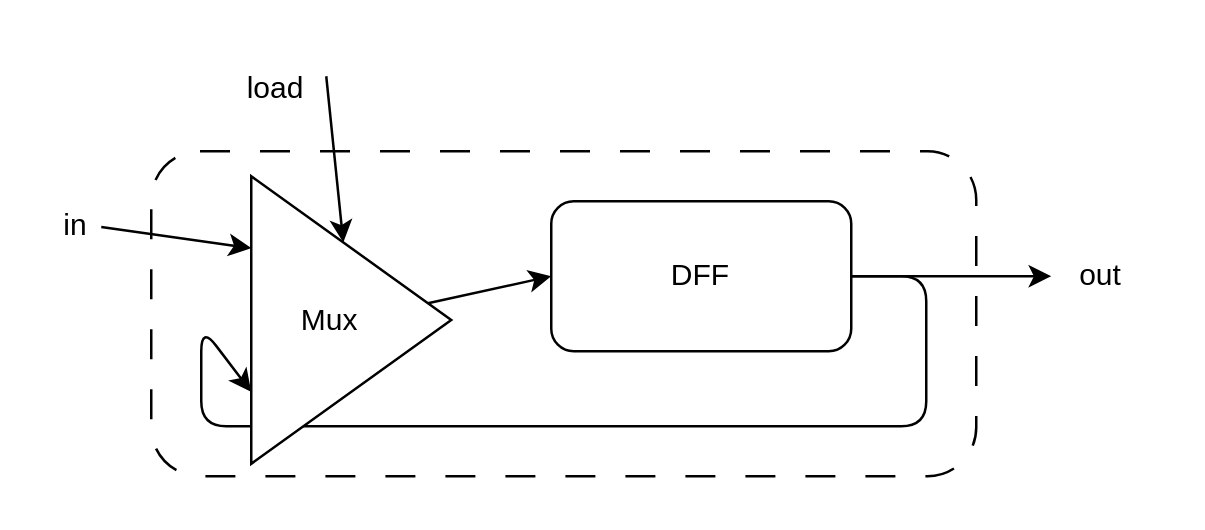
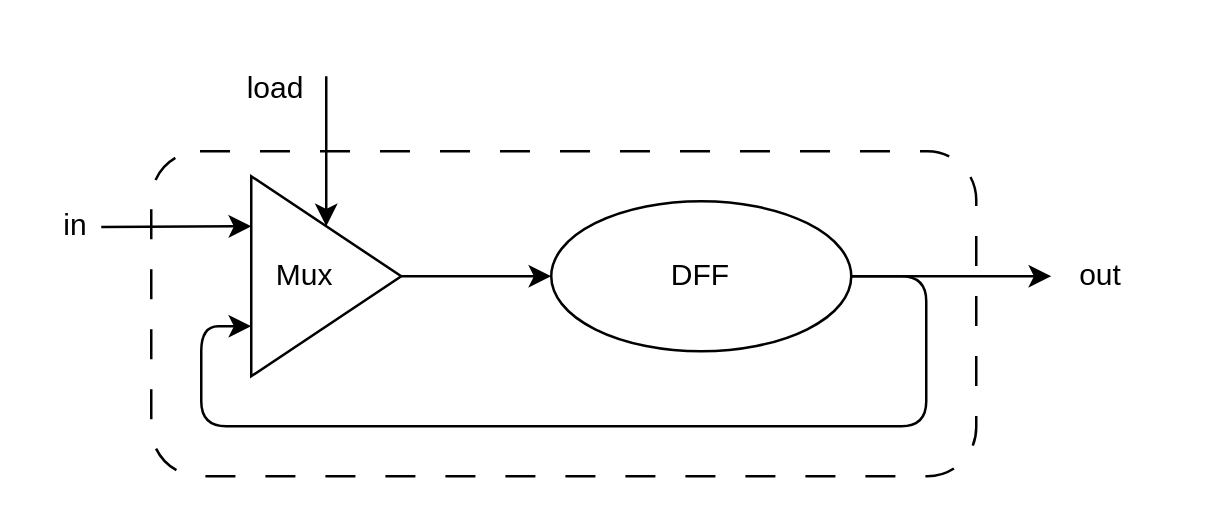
  <mxCell id="0" />
  <mxCell id="1" parent="0" />
  <mxCell id="2" value="" style="rounded=1;whiteSpace=wrap;html=1;fillColor=none;dashed=1;dashPattern=12 12;" vertex="1" parent="1"><mxGeometry x="60" y="60" width="330" height="130" as="geometry" /></mxCell>
  <mxCell id="3" style="edgeStyle=none;html=1;" edge="1" parent="1" source="5"><mxGeometry relative="1" as="geometry"><mxPoint x="420" y="110" as="targetPoint" /><Array as="points"><mxPoint x="380" y="110" /></Array></mxGeometry></mxCell>
  <mxCell id="4" style="edgeStyle=none;html=1;entryX=0;entryY=0.75;entryDx=0;entryDy=0;" edge="1" parent="1" source="5" target="9"><mxGeometry relative="1" as="geometry"><Array as="points"><mxPoint x="370" y="110" /><mxPoint x="370" y="170" /><mxPoint x="160" y="170" /><mxPoint x="80" y="170" /><mxPoint x="80" y="130" /></Array></mxGeometry></mxCell>
- <mxCell id="5" value="DFF" style="rounded=1;whiteSpace=wrap;html=1;" vertex="1" parent="1"><mxGeometry x="220" y="80" width="120" height="60" as="geometry" /></mxCell>
+ <mxCell id="5" value="DFF" style="ellipse;whiteSpace=wrap;html=1;" vertex="1" parent="1"><mxGeometry x="220" y="80" width="120" height="60" as="geometry" /></mxCell>
  <mxCell id="6" style="edgeStyle=none;html=1;entryX=0;entryY=0.5;entryDx=0;entryDy=0;" edge="1" parent="1" source="9" target="5"><mxGeometry relative="1" as="geometry" /></mxCell>
  <mxCell id="7" style="edgeStyle=none;html=1;exitX=0;exitY=0.25;exitDx=0;exitDy=0;endArrow=none;endFill=0;startArrow=classic;startFill=1;" edge="1" parent="1" source="9"><mxGeometry relative="1" as="geometry"><mxPoint x="40" y="90.333" as="targetPoint" /></mxGeometry></mxCell>
  <mxCell id="8" style="edgeStyle=none;html=1;startArrow=classic;startFill=1;endArrow=none;endFill=0;" edge="1" parent="1" source="9"><mxGeometry relative="1" as="geometry"><mxPoint x="130" y="30" as="targetPoint" /></mxGeometry></mxCell>
- <mxCell id="9" value="Mux&amp;nbsp; &amp;nbsp; &amp;nbsp;" style="triangle;whiteSpace=wrap;html=1;" vertex="1" parent="1"><mxGeometry x="100" y="70" width="80" height="115" as="geometry" /></mxCell>
+ <mxCell id="9" value="Mux&amp;nbsp; &amp;nbsp; &amp;nbsp;" style="triangle;whiteSpace=wrap;html=1;" vertex="1" parent="1"><mxGeometry x="100" y="70" width="60" height="80" as="geometry" /></mxCell>
  <mxCell id="10" value="in" style="text;html=1;strokeColor=none;fillColor=none;align=center;verticalAlign=middle;whiteSpace=wrap;rounded=0;dashed=1;dashPattern=12 12;" vertex="1" parent="1"><mxGeometry x="20" y="75" width="20" height="30" as="geometry" /></mxCell>
  <mxCell id="11" value="load" style="text;html=1;strokeColor=none;fillColor=none;align=center;verticalAlign=middle;whiteSpace=wrap;rounded=0;dashed=1;dashPattern=12 12;" vertex="1" parent="1"><mxGeometry x="90" y="20" width="40" height="30" as="geometry" /></mxCell>
  <mxCell id="12" value="out" style="text;html=1;strokeColor=none;fillColor=none;align=center;verticalAlign=middle;whiteSpace=wrap;rounded=0;dashed=1;dashPattern=12 12;" vertex="1" parent="1"><mxGeometry x="420" y="95" width="40" height="30" as="geometry" /></mxCell>
